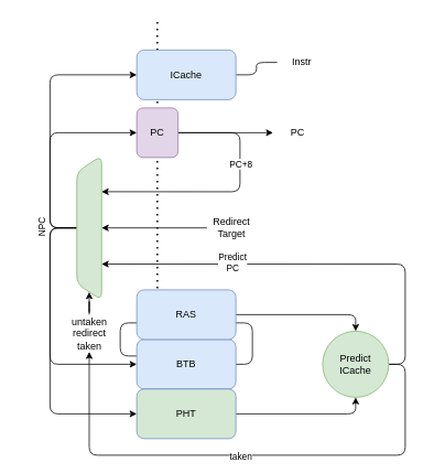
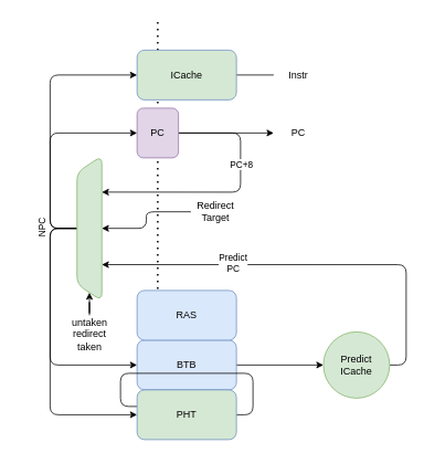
  <mxCell id="0" />
  <mxCell id="1" parent="0" />
  <mxCell id="2" value="" style="endArrow=none;dashed=1;html=1;dashPattern=1 3;strokeWidth=2;rounded=1;" edge="1" parent="1"><mxGeometry width="50" height="50" relative="1" as="geometry"><mxPoint x="190" y="500" as="sourcePoint" /><mxPoint x="190" y="20" as="targetPoint" /></mxGeometry></mxCell>
  <mxCell id="3" style="edgeStyle=orthogonalEdgeStyle;rounded=1;orthogonalLoop=1;jettySize=auto;html=1;exitX=1;exitY=0.5;exitDx=0;exitDy=0;endArrow=none;" edge="1" parent="1" source="4" target="31"><mxGeometry relative="1" as="geometry"><mxPoint x="330" y="89.724" as="targetPoint" /></mxGeometry></mxCell>
- <mxCell id="4" value="ICache" style="rounded=1;whiteSpace=wrap;html=1;fillColor=#dae8fc;strokeColor=#6c8ebf;" vertex="1" parent="1"><mxGeometry x="165" y="60" width="120" height="60" as="geometry" /></mxCell>
+ <mxCell id="4" value="ICache" style="rounded=1;whiteSpace=wrap;html=1;fillColor=#d5e8d4;strokeColor=#6c8ebf;" vertex="1" parent="1"><mxGeometry x="165" y="60" width="120" height="60" as="geometry" /></mxCell>
  <mxCell id="5" style="edgeStyle=orthogonalEdgeStyle;rounded=1;orthogonalLoop=1;jettySize=auto;html=1;exitX=1;exitY=0.5;exitDx=0;exitDy=0;" edge="1" parent="1" source="8" target="30"><mxGeometry relative="1" as="geometry"><mxPoint x="330" y="159.724" as="targetPoint" /></mxGeometry></mxCell>
  <mxCell id="6" style="edgeStyle=orthogonalEdgeStyle;rounded=1;orthogonalLoop=1;jettySize=auto;html=1;exitX=1;exitY=0.5;exitDx=0;exitDy=0;entryX=0.75;entryY=1;entryDx=0;entryDy=0;" edge="1" parent="1" source="8" target="16"><mxGeometry relative="1" as="geometry"><Array as="points"><mxPoint x="290" y="160" /><mxPoint x="290" y="231" /></Array></mxGeometry></mxCell>
  <mxCell id="7" value="PC+8" style="edgeLabel;html=1;align=center;verticalAlign=middle;resizable=0;points=[];rounded=1;" vertex="1" connectable="0" parent="6"><mxGeometry x="-0.286" relative="1" as="geometry"><mxPoint as="offset" /></mxGeometry></mxCell>
  <mxCell id="8" value="PC" style="rounded=1;whiteSpace=wrap;html=1;rotation=0;horizontal=1;verticalAlign=middle;fillColor=#e1d5e7;strokeColor=#9673a6;" vertex="1" parent="1"><mxGeometry x="165" y="130" width="50" height="60" as="geometry" /></mxCell>
  <mxCell id="9" style="edgeStyle=orthogonalEdgeStyle;rounded=1;orthogonalLoop=1;jettySize=auto;html=1;exitX=0.5;exitY=0;exitDx=0;exitDy=0;entryX=0;entryY=0.5;entryDx=0;entryDy=0;" edge="1" parent="1" source="16" target="4"><mxGeometry relative="1" as="geometry"><Array as="points"><mxPoint x="60" y="275" /><mxPoint x="60" y="90" /></Array></mxGeometry></mxCell>
  <mxCell id="10" value="NPC" style="edgeLabel;html=1;align=center;verticalAlign=middle;resizable=0;points=[];rotation=-90;rounded=1;" vertex="1" connectable="0" parent="9"><mxGeometry x="-0.136" y="2" relative="1" as="geometry"><mxPoint x="-8" y="107" as="offset" /></mxGeometry></mxCell>
  <mxCell id="11" style="edgeStyle=orthogonalEdgeStyle;rounded=1;orthogonalLoop=1;jettySize=auto;html=1;exitX=0.5;exitY=0;exitDx=0;exitDy=0;entryX=0;entryY=0.5;entryDx=0;entryDy=0;" edge="1" parent="1" source="16" target="18"><mxGeometry relative="1" as="geometry"><Array as="points"><mxPoint x="60" y="275" /><mxPoint x="60" y="440" /></Array></mxGeometry></mxCell>
  <mxCell id="12" style="edgeStyle=orthogonalEdgeStyle;rounded=1;orthogonalLoop=1;jettySize=auto;html=1;exitX=0.5;exitY=0;exitDx=0;exitDy=0;entryX=0;entryY=0.5;entryDx=0;entryDy=0;" edge="1" parent="1" source="16" target="20"><mxGeometry relative="1" as="geometry"><Array as="points"><mxPoint x="60" y="275" /><mxPoint x="60" y="500" /></Array></mxGeometry></mxCell>
  <mxCell id="13" style="edgeStyle=orthogonalEdgeStyle;rounded=1;orthogonalLoop=1;jettySize=auto;html=1;exitX=0.5;exitY=1;exitDx=0;exitDy=0;startArrow=classic;startFill=1;endArrow=none;endFill=0;" edge="1" parent="1" source="16" target="23"><mxGeometry relative="1" as="geometry"><mxPoint x="290" y="274.997" as="targetPoint" /></mxGeometry></mxCell>
  <mxCell id="14" style="edgeStyle=orthogonalEdgeStyle;rounded=1;orthogonalLoop=1;jettySize=auto;html=1;exitX=0;exitY=0.5;exitDx=0;exitDy=0;startArrow=classic;startFill=1;endArrow=none;endFill=0;" edge="1" parent="1" source="16" target="29"><mxGeometry relative="1" as="geometry"><mxPoint x="107.828" y="410.1" as="targetPoint" /></mxGeometry></mxCell>
  <mxCell id="15" style="edgeStyle=orthogonalEdgeStyle;rounded=1;orthogonalLoop=1;jettySize=auto;html=1;exitX=0.5;exitY=0;exitDx=0;exitDy=0;entryX=0;entryY=0.5;entryDx=0;entryDy=0;" edge="1" parent="1" source="16" target="8"><mxGeometry relative="1" as="geometry"><Array as="points"><mxPoint x="60" y="275" /><mxPoint x="60" y="160" /></Array></mxGeometry></mxCell>
  <mxCell id="16" value="" style="shape=trapezoid;perimeter=trapezoidPerimeter;whiteSpace=wrap;html=1;fixedSize=1;rotation=-90;rounded=1;fillColor=#d5e8d4;strokeColor=#82b366;" vertex="1" parent="1"><mxGeometry x="20" y="260.1" width="175" height="30" as="geometry" /></mxCell>
- <mxCell id="17" style="edgeStyle=orthogonalEdgeStyle;rounded=1;orthogonalLoop=1;jettySize=auto;html=1;exitX=1;exitY=0.5;exitDx=0;exitDy=0;" edge="1" parent="1" source="18" target="22"><mxGeometry relative="1" as="geometry" /></mxCell>
+ <mxCell id="17" style="edgeStyle=orthogonalEdgeStyle;rounded=1;orthogonalLoop=1;jettySize=auto;html=1;exitX=1;exitY=0.5;exitDx=0;exitDy=0;entryX=0;entryY=0.5;entryDx=0;entryDy=0;" edge="1" parent="1" source="18" target="28"><mxGeometry relative="1" as="geometry" /></mxCell>
  <mxCell id="18" value="BTB" style="rounded=1;whiteSpace=wrap;html=1;fillColor=#dae8fc;strokeColor=#6c8ebf;" vertex="1" parent="1"><mxGeometry x="165" y="410" width="120" height="60" as="geometry" /></mxCell>
- <mxCell id="19" style="edgeStyle=orthogonalEdgeStyle;rounded=1;orthogonalLoop=1;jettySize=auto;html=1;exitX=1;exitY=0.5;exitDx=0;exitDy=0;entryX=0.5;entryY=1;entryDx=0;entryDy=0;" edge="1" parent="1" source="20" target="28"><mxGeometry relative="1" as="geometry"><mxPoint x="380" y="500.069" as="targetPoint" /></mxGeometry></mxCell>
+ <mxCell id="19" style="edgeStyle=orthogonalEdgeStyle;rounded=1;orthogonalLoop=1;jettySize=auto;html=1;exitX=1;exitY=0.5;exitDx=0;exitDy=0;" edge="1" parent="1" source="20" target="18"><mxGeometry relative="1" as="geometry"><mxPoint x="380" y="500.069" as="targetPoint" /></mxGeometry></mxCell>
  <mxCell id="20" value="PHT" style="rounded=1;whiteSpace=wrap;html=1;fillColor=#d5e8d4;strokeColor=#6c8ebf;" vertex="1" parent="1"><mxGeometry x="165" y="470" width="120" height="60" as="geometry" /></mxCell>
- <mxCell id="21" style="edgeStyle=orthogonalEdgeStyle;rounded=1;orthogonalLoop=1;jettySize=auto;html=1;exitX=1;exitY=0.5;exitDx=0;exitDy=0;entryX=0.5;entryY=0;entryDx=0;entryDy=0;" edge="1" parent="1" source="22" target="28"><mxGeometry relative="1" as="geometry"><mxPoint x="380" y="380" as="targetPoint" /></mxGeometry></mxCell>
  <mxCell id="22" value="RAS" style="rounded=1;whiteSpace=wrap;html=1;fillColor=#dae8fc;strokeColor=#6c8ebf;" vertex="1" parent="1"><mxGeometry x="165" y="350" width="120" height="60" as="geometry" /></mxCell>
- <mxCell id="23" value="Redirect Target" style="text;html=1;align=center;verticalAlign=middle;whiteSpace=wrap;rounded=1;" vertex="1" parent="1"><mxGeometry x="250" y="260.097" width="60" height="30" as="geometry" /></mxCell>
+ <mxCell id="23" value="Redirect Target" style="text;html=1;align=center;verticalAlign=middle;whiteSpace=wrap;rounded=1;" vertex="1" parent="1"><mxGeometry x="230" y="240.097" width="60" height="30" as="geometry" /></mxCell>
  <mxCell id="24" style="edgeStyle=orthogonalEdgeStyle;rounded=1;orthogonalLoop=1;jettySize=auto;html=1;exitX=1;exitY=0.5;exitDx=0;exitDy=0;entryX=0.25;entryY=1;entryDx=0;entryDy=0;" edge="1" parent="1" source="28" target="16"><mxGeometry relative="1" as="geometry" /></mxCell>
  <mxCell id="25" value="Predict&lt;div&gt;PC&lt;/div&gt;" style="edgeLabel;html=1;align=center;verticalAlign=middle;resizable=0;points=[];rounded=1;" vertex="1" connectable="0" parent="24"><mxGeometry x="0.358" y="-2" relative="1" as="geometry"><mxPoint x="-6" as="offset" /></mxGeometry></mxCell>
- <mxCell id="26" style="edgeStyle=orthogonalEdgeStyle;rounded=1;orthogonalLoop=1;jettySize=auto;html=1;exitX=1;exitY=0.5;exitDx=0;exitDy=0;entryX=0.5;entryY=1;entryDx=0;entryDy=0;" edge="1" parent="1" source="28" target="29"><mxGeometry relative="1" as="geometry"><Array as="points"><mxPoint x="490" y="440" /><mxPoint x="490" y="550" /><mxPoint x="108" y="550" /></Array></mxGeometry></mxCell>
- <mxCell id="27" value="taken" style="edgeLabel;html=1;align=center;verticalAlign=middle;resizable=0;points=[];rounded=1;" vertex="1" connectable="0" parent="26"><mxGeometry x="0.034" y="1" relative="1" as="geometry"><mxPoint as="offset" /></mxGeometry></mxCell>
  <mxCell id="28" value="&lt;div&gt;Predict&lt;/div&gt;ICache" style="ellipse;whiteSpace=wrap;html=1;aspect=fixed;rounded=1;fillColor=#d5e8d4;strokeColor=#82b366;" vertex="1" parent="1"><mxGeometry x="390" y="400" width="80" height="80" as="geometry" /></mxCell>
  <mxCell id="29" value="&lt;div&gt;untaken&lt;/div&gt;&lt;div&gt;redirect&lt;/div&gt;&lt;div&gt;taken&lt;/div&gt;" style="text;html=1;align=center;verticalAlign=middle;whiteSpace=wrap;rounded=1;" vertex="1" parent="1"><mxGeometry x="77.5" y="380" width="60" height="45" as="geometry" /></mxCell>
  <mxCell id="30" value="PC" style="text;html=1;align=center;verticalAlign=middle;whiteSpace=wrap;rounded=1;" vertex="1" parent="1"><mxGeometry x="330" y="145.004" width="60" height="30" as="geometry" /></mxCell>
- <mxCell id="31" value="Instr" style="text;html=1;align=center;verticalAlign=middle;whiteSpace=wrap;rounded=1;" vertex="1" parent="1"><mxGeometry x="335" y="60.004" width="60" height="30" as="geometry" /></mxCell>
+ <mxCell id="31" value="Instr" style="text;html=1;align=center;verticalAlign=middle;whiteSpace=wrap;rounded=1;" vertex="1" parent="1"><mxGeometry x="330" y="75.004" width="60" height="30" as="geometry" /></mxCell>
